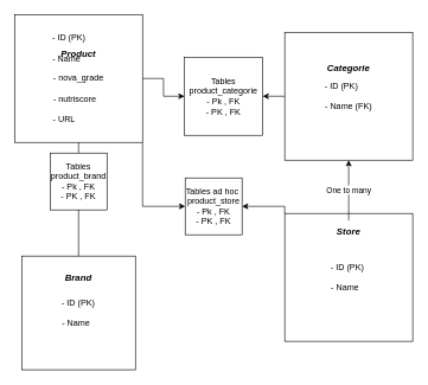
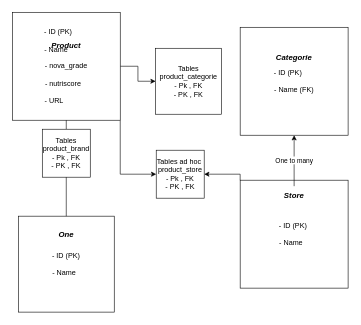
  <mxCell id="0" />
  <mxCell id="1" parent="0" />
  <mxCell id="2" style="edgeStyle=orthogonalEdgeStyle;rounded=0;orthogonalLoop=1;jettySize=auto;html=1;exitX=1;exitY=0.5;exitDx=0;exitDy=0;" parent="1" source="4" target="18" edge="1"><mxGeometry relative="1" as="geometry" /></mxCell>
  <mxCell id="3" style="edgeStyle=orthogonalEdgeStyle;rounded=0;orthogonalLoop=1;jettySize=auto;html=1;exitX=1;exitY=1;exitDx=0;exitDy=0;entryX=0;entryY=0.5;entryDx=0;entryDy=0;" parent="1" source="4" target="19" edge="1"><mxGeometry relative="1" as="geometry" /></mxCell>
  <mxCell id="4" value="- ID (PK)&amp;nbsp; &amp;nbsp; &amp;nbsp; &amp;nbsp;&amp;nbsp;&lt;br&gt;&lt;br&gt;- Name&amp;nbsp; &amp;nbsp; &amp;nbsp; &amp;nbsp; &amp;nbsp;&amp;nbsp;&lt;br&gt;&lt;br&gt;- nova_grade&lt;br&gt;&lt;br&gt;- nutriscore&amp;nbsp; &amp;nbsp;&lt;br&gt;&lt;br&gt;- URL&amp;nbsp; &amp;nbsp; &amp;nbsp; &amp;nbsp; &amp;nbsp; &amp;nbsp;&amp;nbsp;" style="whiteSpace=wrap;html=1;aspect=fixed;" parent="1" vertex="1"><mxGeometry x="20" y="20" width="180" height="180" as="geometry" /></mxCell>
- <mxCell id="5" style="edgeStyle=orthogonalEdgeStyle;rounded=0;orthogonalLoop=1;jettySize=auto;html=1;exitX=0;exitY=0.5;exitDx=0;exitDy=0;entryX=1;entryY=0.5;entryDx=0;entryDy=0;" parent="1" source="6" target="18" edge="1"><mxGeometry relative="1" as="geometry" /></mxCell>
  <mxCell id="6" value="- ID (PK)&amp;nbsp; &amp;nbsp; &amp;nbsp;&amp;nbsp;&lt;br&gt;&lt;br&gt;- Name (FK)" style="whiteSpace=wrap;html=1;aspect=fixed;" parent="1" vertex="1"><mxGeometry x="400" y="45" width="180" height="180" as="geometry" /></mxCell>
  <mxCell id="7" value="- ID (PK)&lt;br&gt;&lt;br&gt;- Name&amp;nbsp;&amp;nbsp;" style="whiteSpace=wrap;html=1;aspect=fixed;" parent="1" vertex="1"><mxGeometry x="30" y="360" width="160" height="160" as="geometry" /></mxCell>
  <mxCell id="8" style="edgeStyle=orthogonalEdgeStyle;rounded=0;orthogonalLoop=1;jettySize=auto;html=1;exitX=0;exitY=0;exitDx=0;exitDy=0;entryX=1;entryY=0.5;entryDx=0;entryDy=0;" parent="1" source="9" target="19" edge="1"><mxGeometry relative="1" as="geometry"><Array as="points"><mxPoint x="400" y="290" /></Array></mxGeometry></mxCell>
  <mxCell id="9" value="- ID (PK)&amp;nbsp;&lt;br&gt;&lt;br&gt;- Name&amp;nbsp; &amp;nbsp;" style="whiteSpace=wrap;html=1;aspect=fixed;" parent="1" vertex="1"><mxGeometry x="400" y="300" width="180" height="180" as="geometry" /></mxCell>
  <mxCell id="10" value="&lt;b&gt;&lt;i&gt;&lt;font style=&quot;font-size: 13px&quot;&gt;Product&lt;/font&gt;&lt;/i&gt;&lt;/b&gt;" style="text;html=1;strokeColor=none;fillColor=none;align=center;verticalAlign=middle;whiteSpace=wrap;rounded=0;" parent="1" vertex="1"><mxGeometry x="35" y="60" width="150" height="30" as="geometry" /></mxCell>
  <mxCell id="11" value="&lt;b&gt;&lt;i&gt;&lt;font style=&quot;font-size: 13px&quot;&gt;Categorie&lt;/font&gt;&lt;/i&gt;&lt;/b&gt;" style="text;html=1;strokeColor=none;fillColor=none;align=center;verticalAlign=middle;whiteSpace=wrap;rounded=0;" parent="1" vertex="1"><mxGeometry x="415" y="80" width="150" height="30" as="geometry" /></mxCell>
- <mxCell id="12" value="&lt;span style=&quot;font-size: 13px&quot;&gt;&lt;b&gt;&lt;i&gt;Brand&lt;/i&gt;&lt;/b&gt;&lt;/span&gt;" style="text;html=1;strokeColor=none;fillColor=none;align=center;verticalAlign=middle;whiteSpace=wrap;rounded=0;" parent="1" vertex="1"><mxGeometry x="35" y="375" width="150" height="30" as="geometry" /></mxCell>
+ <mxCell id="12" value="&lt;span style=&quot;font-size: 13px&quot;&gt;&lt;b&gt;&lt;i&gt;One&lt;/i&gt;&lt;/b&gt;&lt;/span&gt;" style="text;html=1;strokeColor=none;fillColor=none;align=center;verticalAlign=middle;whiteSpace=wrap;rounded=0;" parent="1" vertex="1"><mxGeometry x="35" y="375" width="150" height="30" as="geometry" /></mxCell>
  <mxCell id="13" value="One to many" style="edgeStyle=orthogonalEdgeStyle;rounded=0;orthogonalLoop=1;jettySize=auto;html=1;exitX=0.5;exitY=0;exitDx=0;exitDy=0;" parent="1" source="14" target="6" edge="1"><mxGeometry relative="1" as="geometry" /></mxCell>
  <mxCell id="14" value="&lt;b&gt;&lt;i&gt;&lt;font style=&quot;font-size: 13px&quot;&gt;Store&lt;/font&gt;&lt;/i&gt;&lt;/b&gt;" style="text;html=1;strokeColor=none;fillColor=none;align=center;verticalAlign=middle;whiteSpace=wrap;rounded=0;" parent="1" vertex="1"><mxGeometry x="415" y="310" width="150" height="30" as="geometry" /></mxCell>
  <mxCell id="15" value="" style="endArrow=none;html=1;entryX=0.5;entryY=1;entryDx=0;entryDy=0;exitX=0.5;exitY=0;exitDx=0;exitDy=0;" parent="1" source="16" target="4" edge="1"><mxGeometry width="50" height="50" relative="1" as="geometry"><mxPoint x="100" y="300" as="sourcePoint" /><mxPoint x="150" y="250" as="targetPoint" /></mxGeometry></mxCell>
  <mxCell id="16" value="Tables&lt;br&gt;product_brand&lt;br&gt;- Pk , FK&lt;br&gt;- PK , FK" style="whiteSpace=wrap;html=1;aspect=fixed;" parent="1" vertex="1"><mxGeometry x="70" y="215" width="80" height="80" as="geometry" /></mxCell>
  <mxCell id="17" value="" style="endArrow=none;html=1;entryX=0.5;entryY=1;entryDx=0;entryDy=0;exitX=0.5;exitY=0;exitDx=0;exitDy=0;" parent="1" source="7" target="16" edge="1"><mxGeometry width="50" height="50" relative="1" as="geometry"><mxPoint x="110" y="370" as="sourcePoint" /><mxPoint x="110" y="240" as="targetPoint" /></mxGeometry></mxCell>
  <mxCell id="18" value="Tables product_categorie&lt;br&gt;- Pk , FK&lt;br&gt;- PK , FK" style="whiteSpace=wrap;html=1;aspect=fixed;" parent="1" vertex="1"><mxGeometry x="259" y="80" width="110" height="110" as="geometry" /></mxCell>
  <mxCell id="19" value="Tables ad hoc&amp;nbsp;&lt;br&gt;product_store&lt;br&gt;- Pk , FK&lt;br&gt;- PK , FK" style="whiteSpace=wrap;html=1;aspect=fixed;" parent="1" vertex="1"><mxGeometry x="260" y="250" width="80" height="80" as="geometry" /></mxCell>
